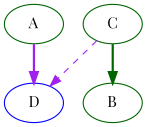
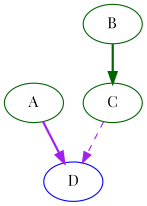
  digraph {
    fontname="Playfair Display"
    node [color=darkgreen fontname="Playfair Display" type=C]
    edge [color=purple fontname="Playfair Display" style=bold]
    A [type=E]
    D [color=blue]
    C [type=R]
    B
    A -> D
    C -> D [style=dashed]
-   C -> B [color=darkgreen]
+   B -> C [color=darkgreen]
  }
